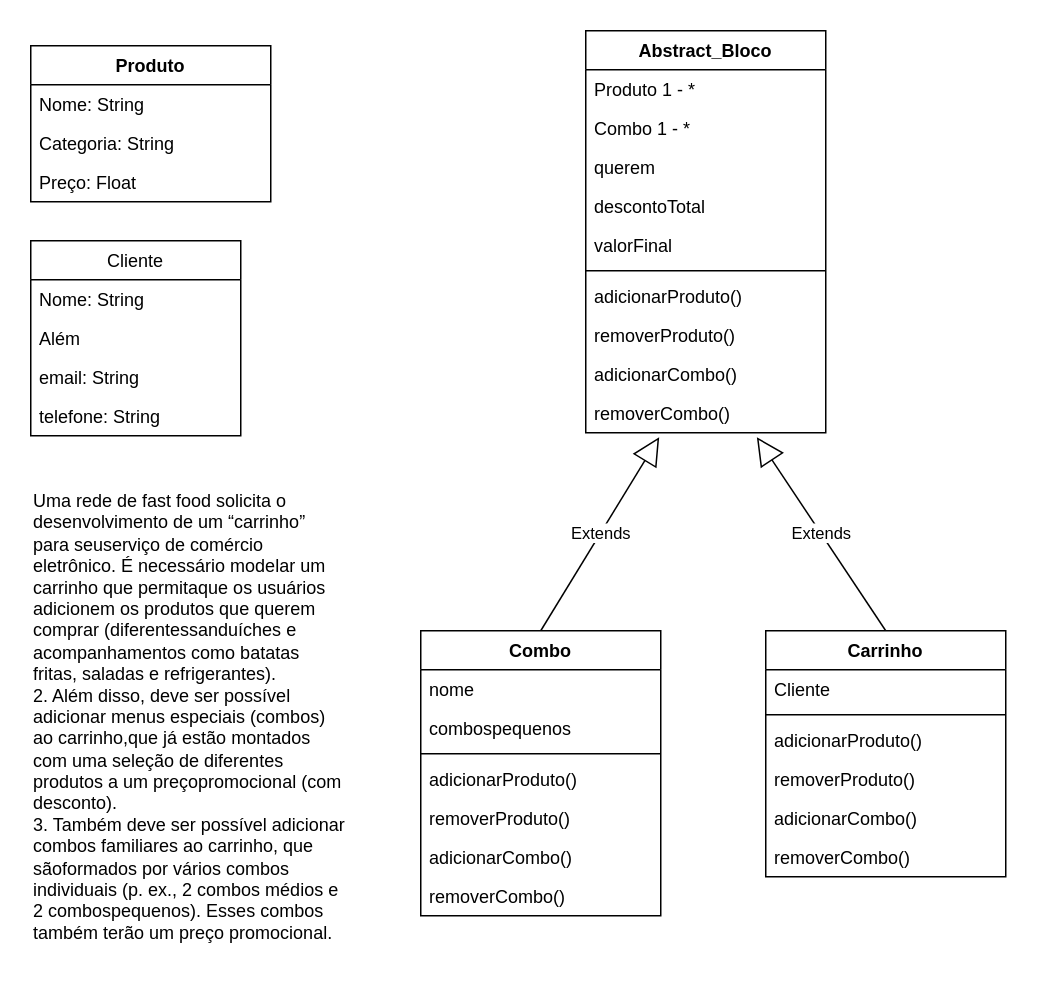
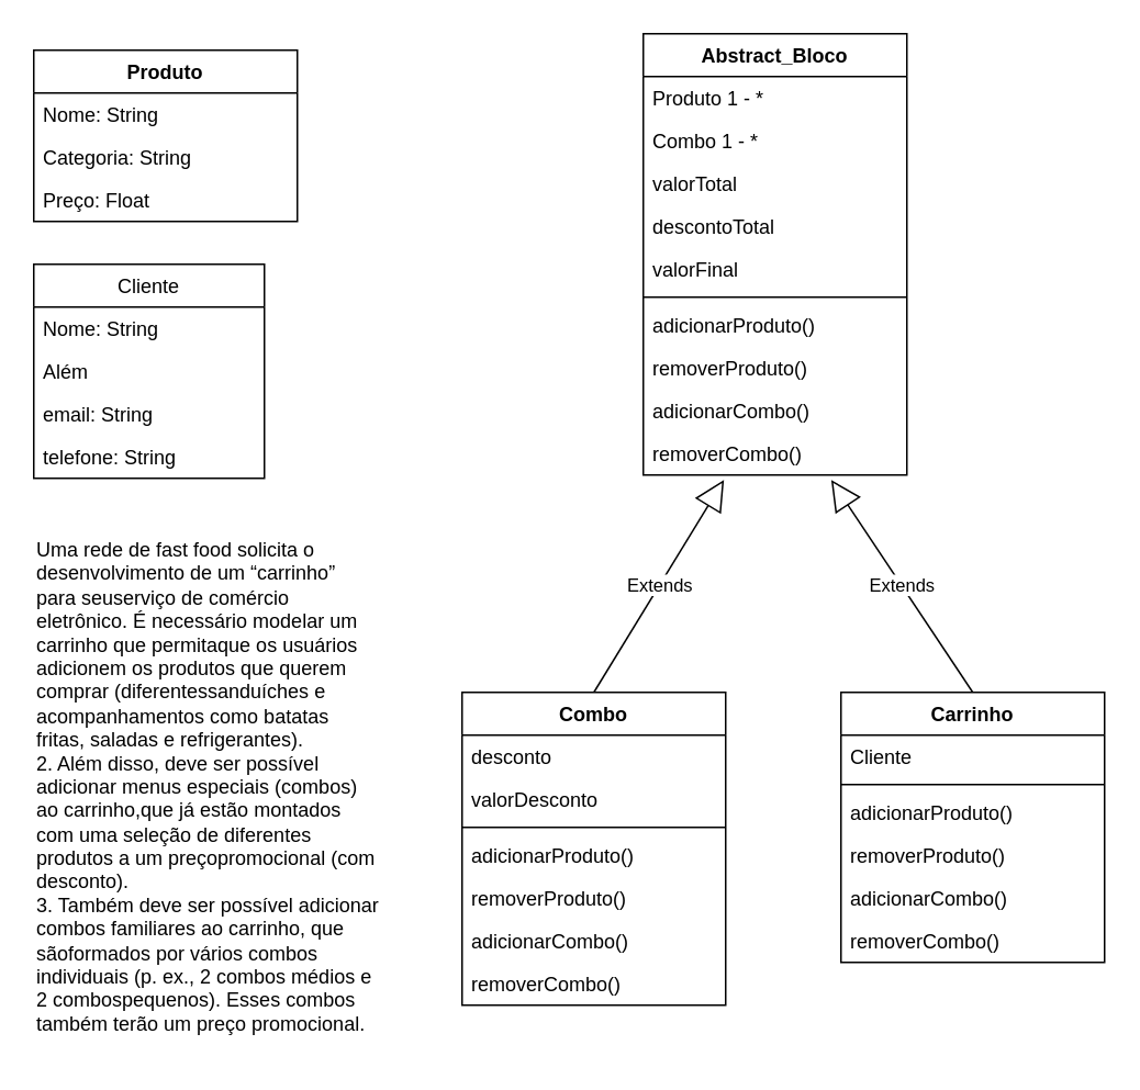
  <mxCell id="0" />
  <mxCell id="1" parent="0" />
  <mxCell id="2" value="&lt;div&gt;Uma rede de fast food solicita o desenvolvimento de um “carrinho” para seuserviço de comércio eletrônico. É necessário modelar um carrinho que permitaque os usuários adicionem os produtos que querem comprar (diferentessanduíches e acompanhamentos como batatas fritas, saladas e refrigerantes).&lt;/div&gt;&lt;div&gt;2. Além disso, deve ser possível adicionar menus especiais (combos) ao carrinho,que já estão montados com uma seleção de diferentes produtos a um preçopromocional (com desconto).&lt;/div&gt;&lt;div&gt;3. Também deve ser possível adicionar combos familiares ao carrinho, que sãoformados por vários combos individuais (p. ex., 2 combos médios e 2 combospequenos). Esses combos também terão um preço promocional.&lt;/div&gt;" style="text;whiteSpace=wrap;html=1;" vertex="1" parent="1"><mxGeometry x="20" y="320" width="210" height="320" as="geometry" /></mxCell>
  <mxCell id="3" value="Extends" style="endArrow=block;endSize=16;endFill=0;html=1;exitX=0.5;exitY=0;exitDx=0;exitDy=0;entryX=0.306;entryY=1.115;entryDx=0;entryDy=0;entryPerimeter=0;" edge="1" parent="1" source="32" target="15"><mxGeometry width="160" relative="1" as="geometry"><mxPoint x="300" y="200" as="sourcePoint" /><mxPoint x="460" y="200" as="targetPoint" /></mxGeometry></mxCell>
  <mxCell id="4" value="Extends" style="endArrow=block;endSize=16;endFill=0;html=1;exitX=0.5;exitY=0;exitDx=0;exitDy=0;entryX=0.713;entryY=1.115;entryDx=0;entryDy=0;entryPerimeter=0;" edge="1" parent="1" source="25" target="15"><mxGeometry width="160" relative="1" as="geometry"><mxPoint x="510" y="238" as="sourcePoint" /><mxPoint x="600" y="150" as="targetPoint" /></mxGeometry></mxCell>
  <mxCell id="5" value="Abstract_Bloco" style="swimlane;fontStyle=1;align=center;verticalAlign=top;childLayout=stackLayout;horizontal=1;startSize=26;horizontalStack=0;resizeParent=1;resizeParentMax=0;resizeLast=0;collapsible=1;marginBottom=0;" vertex="1" parent="1"><mxGeometry x="390" y="20" width="160" height="268" as="geometry" /></mxCell>
  <mxCell id="6" value="Produto 1 - *" style="text;strokeColor=none;fillColor=none;align=left;verticalAlign=top;spacingLeft=4;spacingRight=4;overflow=hidden;rotatable=0;points=[[0,0.5],[1,0.5]];portConstraint=eastwest;" vertex="1" parent="5"><mxGeometry y="26" width="160" height="26" as="geometry" /></mxCell>
  <mxCell id="7" value="Combo 1 - *" style="text;strokeColor=none;fillColor=none;align=left;verticalAlign=top;spacingLeft=4;spacingRight=4;overflow=hidden;rotatable=0;points=[[0,0.5],[1,0.5]];portConstraint=eastwest;" vertex="1" parent="5"><mxGeometry y="52" width="160" height="26" as="geometry" /></mxCell>
- <mxCell id="8" value="querem" style="text;strokeColor=none;fillColor=none;align=left;verticalAlign=top;spacingLeft=4;spacingRight=4;overflow=hidden;rotatable=0;points=[[0,0.5],[1,0.5]];portConstraint=eastwest;" vertex="1" parent="5"><mxGeometry y="78" width="160" height="26" as="geometry" /></mxCell>
+ <mxCell id="8" value="valorTotal" style="text;strokeColor=none;fillColor=none;align=left;verticalAlign=top;spacingLeft=4;spacingRight=4;overflow=hidden;rotatable=0;points=[[0,0.5],[1,0.5]];portConstraint=eastwest;" vertex="1" parent="5"><mxGeometry y="78" width="160" height="26" as="geometry" /></mxCell>
  <mxCell id="9" value="descontoTotal" style="text;strokeColor=none;fillColor=none;align=left;verticalAlign=top;spacingLeft=4;spacingRight=4;overflow=hidden;rotatable=0;points=[[0,0.5],[1,0.5]];portConstraint=eastwest;" vertex="1" parent="5"><mxGeometry y="104" width="160" height="26" as="geometry" /></mxCell>
  <mxCell id="10" value="valorFinal" style="text;strokeColor=none;fillColor=none;align=left;verticalAlign=top;spacingLeft=4;spacingRight=4;overflow=hidden;rotatable=0;points=[[0,0.5],[1,0.5]];portConstraint=eastwest;" vertex="1" parent="5"><mxGeometry y="130" width="160" height="26" as="geometry" /></mxCell>
  <mxCell id="11" value="" style="line;strokeWidth=1;fillColor=none;align=left;verticalAlign=middle;spacingTop=-1;spacingLeft=3;spacingRight=3;rotatable=0;labelPosition=right;points=[];portConstraint=eastwest;" vertex="1" parent="5"><mxGeometry y="156" width="160" height="8" as="geometry" /></mxCell>
  <mxCell id="12" value="adicionarProduto()" style="text;strokeColor=none;fillColor=none;align=left;verticalAlign=top;spacingLeft=4;spacingRight=4;overflow=hidden;rotatable=0;points=[[0,0.5],[1,0.5]];portConstraint=eastwest;" vertex="1" parent="5"><mxGeometry y="164" width="160" height="26" as="geometry" /></mxCell>
  <mxCell id="13" value="removerProduto()" style="text;strokeColor=none;fillColor=none;align=left;verticalAlign=top;spacingLeft=4;spacingRight=4;overflow=hidden;rotatable=0;points=[[0,0.5],[1,0.5]];portConstraint=eastwest;" vertex="1" parent="5"><mxGeometry y="190" width="160" height="26" as="geometry" /></mxCell>
  <mxCell id="14" value="adicionarCombo()" style="text;strokeColor=none;fillColor=none;align=left;verticalAlign=top;spacingLeft=4;spacingRight=4;overflow=hidden;rotatable=0;points=[[0,0.5],[1,0.5]];portConstraint=eastwest;" vertex="1" parent="5"><mxGeometry y="216" width="160" height="26" as="geometry" /></mxCell>
  <mxCell id="15" value="removerCombo()" style="text;strokeColor=none;fillColor=none;align=left;verticalAlign=top;spacingLeft=4;spacingRight=4;overflow=hidden;rotatable=0;points=[[0,0.5],[1,0.5]];portConstraint=eastwest;" vertex="1" parent="5"><mxGeometry y="242" width="160" height="26" as="geometry" /></mxCell>
  <mxCell id="16" value="Produto" style="swimlane;fontStyle=1;align=center;verticalAlign=top;childLayout=stackLayout;horizontal=1;startSize=26;horizontalStack=0;resizeParent=1;resizeParentMax=0;resizeLast=0;collapsible=1;marginBottom=0;" vertex="1" parent="1"><mxGeometry x="20" y="30" width="160" height="104" as="geometry" /></mxCell>
  <mxCell id="17" value="Nome: String&#10;" style="text;strokeColor=none;fillColor=none;align=left;verticalAlign=top;spacingLeft=4;spacingRight=4;overflow=hidden;rotatable=0;points=[[0,0.5],[1,0.5]];portConstraint=eastwest;" vertex="1" parent="16"><mxGeometry y="26" width="160" height="26" as="geometry" /></mxCell>
  <mxCell id="18" value="Categoria: String&#10;" style="text;strokeColor=none;fillColor=none;align=left;verticalAlign=top;spacingLeft=4;spacingRight=4;overflow=hidden;rotatable=0;points=[[0,0.5],[1,0.5]];portConstraint=eastwest;" vertex="1" parent="16"><mxGeometry y="52" width="160" height="26" as="geometry" /></mxCell>
  <mxCell id="19" value="Preço: Float" style="text;strokeColor=none;fillColor=none;align=left;verticalAlign=top;spacingLeft=4;spacingRight=4;overflow=hidden;rotatable=0;points=[[0,0.5],[1,0.5]];portConstraint=eastwest;" vertex="1" parent="16"><mxGeometry y="78" width="160" height="26" as="geometry" /></mxCell>
  <mxCell id="20" value="Cliente" style="swimlane;fontStyle=0;childLayout=stackLayout;horizontal=1;startSize=26;fillColor=none;horizontalStack=0;resizeParent=1;resizeParentMax=0;resizeLast=0;collapsible=1;marginBottom=0;" vertex="1" parent="1"><mxGeometry x="20" y="160" width="140" height="130" as="geometry" /></mxCell>
  <mxCell id="21" value="Nome: String" style="text;strokeColor=none;fillColor=none;align=left;verticalAlign=top;spacingLeft=4;spacingRight=4;overflow=hidden;rotatable=0;points=[[0,0.5],[1,0.5]];portConstraint=eastwest;" vertex="1" parent="20"><mxGeometry y="26" width="140" height="26" as="geometry" /></mxCell>
  <mxCell id="22" value="Além" style="text;strokeColor=none;fillColor=none;align=left;verticalAlign=top;spacingLeft=4;spacingRight=4;overflow=hidden;rotatable=0;points=[[0,0.5],[1,0.5]];portConstraint=eastwest;" vertex="1" parent="20"><mxGeometry y="52" width="140" height="26" as="geometry" /></mxCell>
  <mxCell id="23" value="email: String" style="text;strokeColor=none;fillColor=none;align=left;verticalAlign=top;spacingLeft=4;spacingRight=4;overflow=hidden;rotatable=0;points=[[0,0.5],[1,0.5]];portConstraint=eastwest;" vertex="1" parent="20"><mxGeometry y="78" width="140" height="26" as="geometry" /></mxCell>
  <mxCell id="24" value="telefone: String" style="text;strokeColor=none;fillColor=none;align=left;verticalAlign=top;spacingLeft=4;spacingRight=4;overflow=hidden;rotatable=0;points=[[0,0.5],[1,0.5]];portConstraint=eastwest;" vertex="1" parent="20"><mxGeometry y="104" width="140" height="26" as="geometry" /></mxCell>
  <mxCell id="25" value="Carrinho" style="swimlane;fontStyle=1;align=center;verticalAlign=top;childLayout=stackLayout;horizontal=1;startSize=26;horizontalStack=0;resizeParent=1;resizeParentMax=0;resizeLast=0;collapsible=1;marginBottom=0;" vertex="1" parent="1"><mxGeometry x="510" y="420" width="160" height="164" as="geometry" /></mxCell>
  <mxCell id="26" value="Cliente" style="text;strokeColor=none;fillColor=none;align=left;verticalAlign=top;spacingLeft=4;spacingRight=4;overflow=hidden;rotatable=0;points=[[0,0.5],[1,0.5]];portConstraint=eastwest;" vertex="1" parent="25"><mxGeometry y="26" width="160" height="26" as="geometry" /></mxCell>
  <mxCell id="27" value="" style="line;strokeWidth=1;fillColor=none;align=left;verticalAlign=middle;spacingTop=-1;spacingLeft=3;spacingRight=3;rotatable=0;labelPosition=right;points=[];portConstraint=eastwest;" vertex="1" parent="25"><mxGeometry y="52" width="160" height="8" as="geometry" /></mxCell>
  <mxCell id="28" value="adicionarProduto()" style="text;strokeColor=none;fillColor=none;align=left;verticalAlign=top;spacingLeft=4;spacingRight=4;overflow=hidden;rotatable=0;points=[[0,0.5],[1,0.5]];portConstraint=eastwest;" vertex="1" parent="25"><mxGeometry y="60" width="160" height="26" as="geometry" /></mxCell>
  <mxCell id="29" value="removerProduto()" style="text;strokeColor=none;fillColor=none;align=left;verticalAlign=top;spacingLeft=4;spacingRight=4;overflow=hidden;rotatable=0;points=[[0,0.5],[1,0.5]];portConstraint=eastwest;" vertex="1" parent="25"><mxGeometry y="86" width="160" height="26" as="geometry" /></mxCell>
  <mxCell id="30" value="adicionarCombo()" style="text;strokeColor=none;fillColor=none;align=left;verticalAlign=top;spacingLeft=4;spacingRight=4;overflow=hidden;rotatable=0;points=[[0,0.5],[1,0.5]];portConstraint=eastwest;" vertex="1" parent="25"><mxGeometry y="112" width="160" height="26" as="geometry" /></mxCell>
  <mxCell id="31" value="removerCombo()" style="text;strokeColor=none;fillColor=none;align=left;verticalAlign=top;spacingLeft=4;spacingRight=4;overflow=hidden;rotatable=0;points=[[0,0.5],[1,0.5]];portConstraint=eastwest;" vertex="1" parent="25"><mxGeometry y="138" width="160" height="26" as="geometry" /></mxCell>
  <mxCell id="32" value="Combo" style="swimlane;fontStyle=1;align=center;verticalAlign=top;childLayout=stackLayout;horizontal=1;startSize=26;horizontalStack=0;resizeParent=1;resizeParentMax=0;resizeLast=0;collapsible=1;marginBottom=0;" vertex="1" parent="1"><mxGeometry x="280" y="420" width="160" height="190" as="geometry" /></mxCell>
- <mxCell id="33" value="nome" style="text;strokeColor=none;fillColor=none;align=left;verticalAlign=top;spacingLeft=4;spacingRight=4;overflow=hidden;rotatable=0;points=[[0,0.5],[1,0.5]];portConstraint=eastwest;" vertex="1" parent="32"><mxGeometry y="26" width="160" height="26" as="geometry" /></mxCell>
- <mxCell id="34" value="combospequenos" style="text;strokeColor=none;fillColor=none;align=left;verticalAlign=top;spacingLeft=4;spacingRight=4;overflow=hidden;rotatable=0;points=[[0,0.5],[1,0.5]];portConstraint=eastwest;" vertex="1" parent="32"><mxGeometry y="52" width="160" height="26" as="geometry" /></mxCell>
+ <mxCell id="33" value="desconto" style="text;strokeColor=none;fillColor=none;align=left;verticalAlign=top;spacingLeft=4;spacingRight=4;overflow=hidden;rotatable=0;points=[[0,0.5],[1,0.5]];portConstraint=eastwest;" vertex="1" parent="32"><mxGeometry y="26" width="160" height="26" as="geometry" /></mxCell>
+ <mxCell id="34" value="valorDesconto" style="text;strokeColor=none;fillColor=none;align=left;verticalAlign=top;spacingLeft=4;spacingRight=4;overflow=hidden;rotatable=0;points=[[0,0.5],[1,0.5]];portConstraint=eastwest;" vertex="1" parent="32"><mxGeometry y="52" width="160" height="26" as="geometry" /></mxCell>
  <mxCell id="35" value="" style="line;strokeWidth=1;fillColor=none;align=left;verticalAlign=middle;spacingTop=-1;spacingLeft=3;spacingRight=3;rotatable=0;labelPosition=right;points=[];portConstraint=eastwest;" vertex="1" parent="32"><mxGeometry y="78" width="160" height="8" as="geometry" /></mxCell>
  <mxCell id="36" value="adicionarProduto()" style="text;strokeColor=none;fillColor=none;align=left;verticalAlign=top;spacingLeft=4;spacingRight=4;overflow=hidden;rotatable=0;points=[[0,0.5],[1,0.5]];portConstraint=eastwest;" vertex="1" parent="32"><mxGeometry y="86" width="160" height="26" as="geometry" /></mxCell>
  <mxCell id="37" value="removerProduto()" style="text;strokeColor=none;fillColor=none;align=left;verticalAlign=top;spacingLeft=4;spacingRight=4;overflow=hidden;rotatable=0;points=[[0,0.5],[1,0.5]];portConstraint=eastwest;" vertex="1" parent="32"><mxGeometry y="112" width="160" height="26" as="geometry" /></mxCell>
  <mxCell id="38" value="adicionarCombo()" style="text;strokeColor=none;fillColor=none;align=left;verticalAlign=top;spacingLeft=4;spacingRight=4;overflow=hidden;rotatable=0;points=[[0,0.5],[1,0.5]];portConstraint=eastwest;" vertex="1" parent="32"><mxGeometry y="138" width="160" height="26" as="geometry" /></mxCell>
  <mxCell id="39" value="removerCombo()" style="text;strokeColor=none;fillColor=none;align=left;verticalAlign=top;spacingLeft=4;spacingRight=4;overflow=hidden;rotatable=0;points=[[0,0.5],[1,0.5]];portConstraint=eastwest;" vertex="1" parent="32"><mxGeometry y="164" width="160" height="26" as="geometry" /></mxCell>
